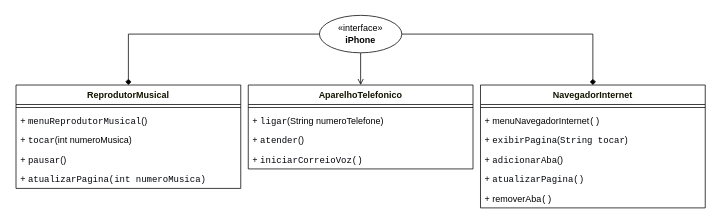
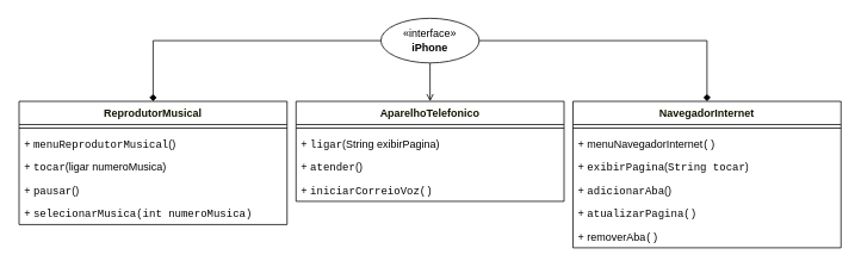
  <mxCell id="0" />
  <mxCell id="1" parent="0" />
  <mxCell id="2" style="edgeStyle=orthogonalEdgeStyle;rounded=0;orthogonalLoop=1;jettySize=auto;html=1;entryX=0.5;entryY=0;entryDx=0;entryDy=0;labelBackgroundColor=default;fontSize=12;endArrow=open;" parent="1" source="5" target="12" edge="1"><mxGeometry relative="1" as="geometry" /></mxCell>
  <mxCell id="3" style="edgeStyle=orthogonalEdgeStyle;rounded=0;orthogonalLoop=1;jettySize=auto;html=1;entryX=0.5;entryY=0;entryDx=0;entryDy=0;labelBackgroundColor=default;fontSize=12;endArrow=diamond;" parent="1" source="5" target="6" edge="1"><mxGeometry relative="1" as="geometry" /></mxCell>
  <mxCell id="4" style="edgeStyle=orthogonalEdgeStyle;rounded=0;orthogonalLoop=1;jettySize=auto;html=1;labelBackgroundColor=default;fontSize=12;endArrow=diamond;" parent="1" source="5" target="17" edge="1"><mxGeometry relative="1" as="geometry" /></mxCell>
  <mxCell id="5" value="«interface»&lt;br style=&quot;font-size: 12px;&quot;&gt;&lt;b style=&quot;font-size: 12px;&quot;&gt;i&lt;/b&gt;&lt;b style=&quot;font-size: 12px;&quot;&gt;Phone&lt;/b&gt;" style="ellipse;html=1;whiteSpace=wrap;labelBackgroundColor=default;fontSize=12;" parent="1" vertex="1"><mxGeometry x="425" y="20" width="110" height="50" as="geometry" /></mxCell>
  <mxCell id="6" value="&lt;span style=&quot;color: rgb(19, 19, 0); font-family: &amp;quot;trebuchet ms&amp;quot;, verdana, arial, sans-serif; font-size: 12px; text-align: start; text-wrap: nowrap;&quot;&gt;ReprodutorMusical&lt;/span&gt;" style="swimlane;fontStyle=1;align=center;verticalAlign=top;childLayout=stackLayout;horizontal=1;startSize=26;horizontalStack=0;resizeParent=1;resizeParentMax=0;resizeLast=0;collapsible=1;marginBottom=0;whiteSpace=wrap;html=1;labelBackgroundColor=default;fontSize=12;" parent="1" vertex="1"><mxGeometry x="20" y="113" width="300" height="138" as="geometry" /></mxCell>
  <mxCell id="7" value="" style="line;strokeWidth=1;fillColor=none;align=left;verticalAlign=middle;spacingTop=-1;spacingLeft=3;spacingRight=3;rotatable=0;labelPosition=right;points=[];portConstraint=eastwest;strokeColor=inherit;labelBackgroundColor=default;fontSize=12;" parent="6" vertex="1"><mxGeometry y="26" width="300" height="8" as="geometry" /></mxCell>
  <mxCell id="8" value="+ &lt;font face=&quot;ui-monospace, SFMono-Regular, SF Mono, Menlo, Consolas, Liberation Mono, monospace&quot; color=&quot;#010409&quot;&gt;&lt;span style=&quot;white-space-collapse: break-spaces;&quot;&gt;menuReprodutorMusical&lt;/span&gt;&lt;/font&gt;()" style="text;strokeColor=none;fillColor=none;align=left;verticalAlign=top;spacingLeft=4;spacingRight=4;overflow=hidden;rotatable=0;points=[[0,0.5],[1,0.5]];portConstraint=eastwest;whiteSpace=wrap;html=1;labelBackgroundColor=default;fontSize=12;" parent="6" vertex="1"><mxGeometry y="34" width="300" height="26" as="geometry" /></mxCell>
- <mxCell id="9" value="+&amp;nbsp;&lt;span style=&quot;color: rgb(1, 4, 9); font-family: ui-monospace, SFMono-Regular, &amp;quot;SF Mono&amp;quot;, Menlo, Consolas, &amp;quot;Liberation Mono&amp;quot;, monospace; font-size: 12px; white-space-collapse: break-spaces;&quot;&gt;tocar&lt;/span&gt;(int numeroMusica)" style="text;strokeColor=none;fillColor=none;align=left;verticalAlign=top;spacingLeft=4;spacingRight=4;overflow=hidden;rotatable=0;points=[[0,0.5],[1,0.5]];portConstraint=eastwest;whiteSpace=wrap;html=1;labelBackgroundColor=default;fontSize=12;" vertex="1" parent="6"><mxGeometry y="60" width="300" height="26" as="geometry" /></mxCell>
+ <mxCell id="9" value="+&amp;nbsp;&lt;span style=&quot;color: rgb(1, 4, 9); font-family: ui-monospace, SFMono-Regular, &amp;quot;SF Mono&amp;quot;, Menlo, Consolas, &amp;quot;Liberation Mono&amp;quot;, monospace; font-size: 12px; white-space-collapse: break-spaces;&quot;&gt;tocar&lt;/span&gt;(ligar numeroMusica)" style="text;strokeColor=none;fillColor=none;align=left;verticalAlign=top;spacingLeft=4;spacingRight=4;overflow=hidden;rotatable=0;points=[[0,0.5],[1,0.5]];portConstraint=eastwest;whiteSpace=wrap;html=1;labelBackgroundColor=default;fontSize=12;" vertex="1" parent="6"><mxGeometry y="60" width="300" height="26" as="geometry" /></mxCell>
  <mxCell id="10" value="+&amp;nbsp;&lt;span style=&quot;color: rgb(1, 4, 9); font-family: ui-monospace, SFMono-Regular, &amp;quot;SF Mono&amp;quot;, Menlo, Consolas, &amp;quot;Liberation Mono&amp;quot;, monospace; font-size: 12px; white-space-collapse: break-spaces;&quot;&gt;pausar&lt;/span&gt;()" style="text;strokeColor=none;fillColor=none;align=left;verticalAlign=top;spacingLeft=4;spacingRight=4;overflow=hidden;rotatable=0;points=[[0,0.5],[1,0.5]];portConstraint=eastwest;whiteSpace=wrap;html=1;labelBackgroundColor=default;fontSize=12;" parent="6" vertex="1"><mxGeometry y="86" width="300" height="26" as="geometry" /></mxCell>
- <mxCell id="11" value="+&amp;nbsp;&lt;span style=&quot;color: rgb(1, 4, 9); font-family: ui-monospace, SFMono-Regular, &amp;quot;SF Mono&amp;quot;, Menlo, Consolas, &amp;quot;Liberation Mono&amp;quot;, monospace; font-size: 12px; white-space-collapse: break-spaces;&quot;&gt;atualizarPagina(int n&lt;/span&gt;&lt;span style=&quot;color: rgb(1, 4, 9); font-family: ui-monospace, SFMono-Regular, &amp;quot;SF Mono&amp;quot;, Menlo, Consolas, &amp;quot;Liberation Mono&amp;quot;, monospace; font-size: 12px; white-space-collapse: break-spaces;&quot;&gt;umeroMusica)&lt;/span&gt;" style="text;strokeColor=none;fillColor=none;align=left;verticalAlign=top;spacingLeft=4;spacingRight=4;overflow=hidden;rotatable=0;points=[[0,0.5],[1,0.5]];portConstraint=eastwest;whiteSpace=wrap;html=1;labelBackgroundColor=default;fontSize=12;" parent="6" vertex="1"><mxGeometry y="112" width="300" height="26" as="geometry" /></mxCell>
+ <mxCell id="11" value="+&amp;nbsp;&lt;span style=&quot;color: rgb(1, 4, 9); font-family: ui-monospace, SFMono-Regular, &amp;quot;SF Mono&amp;quot;, Menlo, Consolas, &amp;quot;Liberation Mono&amp;quot;, monospace; font-size: 12px; white-space-collapse: break-spaces;&quot;&gt;selecionarMusica(int n&lt;/span&gt;&lt;span style=&quot;color: rgb(1, 4, 9); font-family: ui-monospace, SFMono-Regular, &amp;quot;SF Mono&amp;quot;, Menlo, Consolas, &amp;quot;Liberation Mono&amp;quot;, monospace; font-size: 12px; white-space-collapse: break-spaces;&quot;&gt;umeroMusica)&lt;/span&gt;" style="text;strokeColor=none;fillColor=none;align=left;verticalAlign=top;spacingLeft=4;spacingRight=4;overflow=hidden;rotatable=0;points=[[0,0.5],[1,0.5]];portConstraint=eastwest;whiteSpace=wrap;html=1;labelBackgroundColor=default;fontSize=12;" parent="6" vertex="1"><mxGeometry y="112" width="300" height="26" as="geometry" /></mxCell>
  <mxCell id="12" value="&lt;div style=&quot;text-align: start; font-size: 12px;&quot;&gt;&lt;font style=&quot;font-size: 12px;&quot; face=&quot;trebuchet ms, verdana, arial, sans-serif&quot; color=&quot;#131300&quot;&gt;&lt;span style=&quot;font-size: 12px; text-wrap: nowrap;&quot;&gt;AparelhoTelefonico&lt;/span&gt;&lt;/font&gt;&lt;/div&gt;" style="swimlane;fontStyle=1;align=center;verticalAlign=top;childLayout=stackLayout;horizontal=1;startSize=26;horizontalStack=0;resizeParent=1;resizeParentMax=0;resizeLast=0;collapsible=1;marginBottom=0;whiteSpace=wrap;html=1;labelBackgroundColor=default;fontSize=12;" parent="1" vertex="1"><mxGeometry x="330" y="113" width="300" height="112" as="geometry" /></mxCell>
  <mxCell id="13" value="" style="line;strokeWidth=1;fillColor=none;align=left;verticalAlign=middle;spacingTop=-1;spacingLeft=3;spacingRight=3;rotatable=0;labelPosition=right;points=[];portConstraint=eastwest;strokeColor=inherit;labelBackgroundColor=default;fontSize=12;" parent="12" vertex="1"><mxGeometry y="26" width="300" height="8" as="geometry" /></mxCell>
- <mxCell id="14" value="+&amp;nbsp;&lt;span style=&quot;color: rgb(1, 4, 9); font-family: ui-monospace, SFMono-Regular, &amp;quot;SF Mono&amp;quot;, Menlo, Consolas, &amp;quot;Liberation Mono&amp;quot;, monospace; font-size: 12px; white-space-collapse: break-spaces;&quot;&gt;ligar&lt;/span&gt;(String numeroTelefone)" style="text;strokeColor=none;fillColor=none;align=left;verticalAlign=top;spacingLeft=4;spacingRight=4;overflow=hidden;rotatable=0;points=[[0,0.5],[1,0.5]];portConstraint=eastwest;whiteSpace=wrap;html=1;labelBackgroundColor=default;fontSize=12;" parent="12" vertex="1"><mxGeometry y="34" width="300" height="26" as="geometry" /></mxCell>
+ <mxCell id="14" value="+&amp;nbsp;&lt;span style=&quot;color: rgb(1, 4, 9); font-family: ui-monospace, SFMono-Regular, &amp;quot;SF Mono&amp;quot;, Menlo, Consolas, &amp;quot;Liberation Mono&amp;quot;, monospace; font-size: 12px; white-space-collapse: break-spaces;&quot;&gt;ligar&lt;/span&gt;(String exibirPagina)" style="text;strokeColor=none;fillColor=none;align=left;verticalAlign=top;spacingLeft=4;spacingRight=4;overflow=hidden;rotatable=0;points=[[0,0.5],[1,0.5]];portConstraint=eastwest;whiteSpace=wrap;html=1;labelBackgroundColor=default;fontSize=12;" parent="12" vertex="1"><mxGeometry y="34" width="300" height="26" as="geometry" /></mxCell>
  <mxCell id="15" value="+&amp;nbsp;&lt;span style=&quot;color: rgb(1, 4, 9); font-family: ui-monospace, SFMono-Regular, &amp;quot;SF Mono&amp;quot;, Menlo, Consolas, &amp;quot;Liberation Mono&amp;quot;, monospace; font-size: 12px; white-space-collapse: break-spaces;&quot;&gt;atender&lt;/span&gt;()" style="text;strokeColor=none;fillColor=none;align=left;verticalAlign=top;spacingLeft=4;spacingRight=4;overflow=hidden;rotatable=0;points=[[0,0.5],[1,0.5]];portConstraint=eastwest;whiteSpace=wrap;html=1;labelBackgroundColor=default;fontSize=12;" parent="12" vertex="1"><mxGeometry y="60" width="300" height="26" as="geometry" /></mxCell>
  <mxCell id="16" value="+&amp;nbsp;&lt;span style=&quot;color: rgb(1, 4, 9); font-family: ui-monospace, SFMono-Regular, &amp;quot;SF Mono&amp;quot;, Menlo, Consolas, &amp;quot;Liberation Mono&amp;quot;, monospace; font-size: 12px; white-space-collapse: break-spaces;&quot;&gt;iniciarCorreioVoz&lt;/span&gt;&lt;span style=&quot;color: rgb(1, 4, 9); font-family: ui-monospace, SFMono-Regular, &amp;quot;SF Mono&amp;quot;, Menlo, Consolas, &amp;quot;Liberation Mono&amp;quot;, monospace; font-size: 12px; white-space-collapse: break-spaces;&quot;&gt;(&lt;/span&gt;&lt;span style=&quot;color: rgb(1, 4, 9); font-family: ui-monospace, SFMono-Regular, &amp;quot;SF Mono&amp;quot;, Menlo, Consolas, &amp;quot;Liberation Mono&amp;quot;, monospace; font-size: 12px; white-space-collapse: break-spaces;&quot;&gt;)&lt;/span&gt;" style="text;strokeColor=none;fillColor=none;align=left;verticalAlign=top;spacingLeft=4;spacingRight=4;overflow=hidden;rotatable=0;points=[[0,0.5],[1,0.5]];portConstraint=eastwest;whiteSpace=wrap;html=1;labelBackgroundColor=default;fontSize=12;" parent="12" vertex="1"><mxGeometry y="86" width="300" height="26" as="geometry" /></mxCell>
  <mxCell id="17" value="&lt;div style=&quot;text-align: start; font-size: 12px;&quot;&gt;&lt;span style=&quot;color: rgb(19, 19, 0); font-family: &amp;quot;trebuchet ms&amp;quot;, verdana, arial, sans-serif; font-size: 12px; text-wrap: nowrap;&quot;&gt;NavegadorInternet&lt;/span&gt;&lt;br style=&quot;font-size: 12px;&quot;&gt;&lt;/div&gt;" style="swimlane;fontStyle=1;align=center;verticalAlign=top;childLayout=stackLayout;horizontal=1;startSize=26;horizontalStack=0;resizeParent=1;resizeParentMax=0;resizeLast=0;collapsible=1;marginBottom=0;whiteSpace=wrap;html=1;labelBackgroundColor=default;fontSize=12;" parent="1" vertex="1"><mxGeometry x="640" y="113" width="300" height="164" as="geometry" /></mxCell>
  <mxCell id="18" value="" style="line;strokeWidth=1;fillColor=none;align=left;verticalAlign=middle;spacingTop=-1;spacingLeft=3;spacingRight=3;rotatable=0;labelPosition=right;points=[];portConstraint=eastwest;strokeColor=inherit;labelBackgroundColor=default;fontSize=12;" parent="17" vertex="1"><mxGeometry y="26" width="300" height="8" as="geometry" /></mxCell>
  <mxCell id="19" value="+ menuNavegadorInternet&lt;span style=&quot;color: rgb(1, 4, 9); font-family: ui-monospace, SFMono-Regular, &amp;quot;SF Mono&amp;quot;, Menlo, Consolas, &amp;quot;Liberation Mono&amp;quot;, monospace; font-size: 12px; white-space-collapse: break-spaces;&quot;&gt;(&lt;/span&gt;&lt;span style=&quot;color: rgb(1, 4, 9); font-family: ui-monospace, SFMono-Regular, &amp;quot;SF Mono&amp;quot;, Menlo, Consolas, &amp;quot;Liberation Mono&amp;quot;, monospace; font-size: 12px; white-space-collapse: break-spaces;&quot;&gt;)&lt;/span&gt;" style="text;strokeColor=none;fillColor=none;align=left;verticalAlign=top;spacingLeft=4;spacingRight=4;overflow=hidden;rotatable=0;points=[[0,0.5],[1,0.5]];portConstraint=eastwest;whiteSpace=wrap;html=1;labelBackgroundColor=default;fontSize=12;" vertex="1" parent="17"><mxGeometry y="34" width="300" height="26" as="geometry" /></mxCell>
  <mxCell id="20" value="+&amp;nbsp;&lt;span style=&quot;color: rgb(1, 4, 9); font-family: ui-monospace, SFMono-Regular, &amp;quot;SF Mono&amp;quot;, Menlo, Consolas, &amp;quot;Liberation Mono&amp;quot;, monospace; font-size: 12px; white-space-collapse: break-spaces;&quot;&gt;exibirPagina&lt;/span&gt;(&lt;span style=&quot;color: rgb(1, 4, 9); font-family: ui-monospace, SFMono-Regular, &amp;quot;SF Mono&amp;quot;, Menlo, Consolas, &amp;quot;Liberation Mono&amp;quot;, monospace; font-size: 12px; white-space-collapse: break-spaces;&quot;&gt;String tocar&lt;/span&gt;)" style="text;strokeColor=none;fillColor=none;align=left;verticalAlign=top;spacingLeft=4;spacingRight=4;overflow=hidden;rotatable=0;points=[[0,0.5],[1,0.5]];portConstraint=eastwest;whiteSpace=wrap;html=1;labelBackgroundColor=default;fontSize=12;" parent="17" vertex="1"><mxGeometry y="60" width="300" height="26" as="geometry" /></mxCell>
  <mxCell id="21" value="+&amp;nbsp;&lt;span style=&quot;color: rgb(1, 4, 9); font-family: ui-monospace, SFMono-Regular, &amp;quot;SF Mono&amp;quot;, Menlo, Consolas, &amp;quot;Liberation Mono&amp;quot;, monospace; font-size: 12px; white-space-collapse: break-spaces;&quot;&gt;adicionarAba&lt;/span&gt;()" style="text;strokeColor=none;fillColor=none;align=left;verticalAlign=top;spacingLeft=4;spacingRight=4;overflow=hidden;rotatable=0;points=[[0,0.5],[1,0.5]];portConstraint=eastwest;whiteSpace=wrap;html=1;labelBackgroundColor=default;fontSize=12;" parent="17" vertex="1"><mxGeometry y="86" width="300" height="26" as="geometry" /></mxCell>
  <mxCell id="22" value="+&amp;nbsp;&lt;span style=&quot;color: rgb(1, 4, 9); font-family: ui-monospace, SFMono-Regular, &amp;quot;SF Mono&amp;quot;, Menlo, Consolas, &amp;quot;Liberation Mono&amp;quot;, monospace; font-size: 12px; white-space-collapse: break-spaces;&quot;&gt;atualizarPagina&lt;/span&gt;&lt;span style=&quot;color: rgb(1, 4, 9); font-family: ui-monospace, SFMono-Regular, &amp;quot;SF Mono&amp;quot;, Menlo, Consolas, &amp;quot;Liberation Mono&amp;quot;, monospace; font-size: 12px; white-space-collapse: break-spaces;&quot;&gt;(&lt;/span&gt;&lt;span style=&quot;color: rgb(1, 4, 9); font-family: ui-monospace, SFMono-Regular, &amp;quot;SF Mono&amp;quot;, Menlo, Consolas, &amp;quot;Liberation Mono&amp;quot;, monospace; font-size: 12px; white-space-collapse: break-spaces;&quot;&gt;)&lt;/span&gt;" style="text;strokeColor=none;fillColor=none;align=left;verticalAlign=top;spacingLeft=4;spacingRight=4;overflow=hidden;rotatable=0;points=[[0,0.5],[1,0.5]];portConstraint=eastwest;whiteSpace=wrap;html=1;labelBackgroundColor=default;fontSize=12;" parent="17" vertex="1"><mxGeometry y="112" width="300" height="26" as="geometry" /></mxCell>
  <mxCell id="23" value="+ removerAba&lt;span style=&quot;color: rgb(1, 4, 9); font-family: ui-monospace, SFMono-Regular, &amp;quot;SF Mono&amp;quot;, Menlo, Consolas, &amp;quot;Liberation Mono&amp;quot;, monospace; font-size: 12px; white-space-collapse: break-spaces;&quot;&gt;(&lt;/span&gt;&lt;span style=&quot;color: rgb(1, 4, 9); font-family: ui-monospace, SFMono-Regular, &amp;quot;SF Mono&amp;quot;, Menlo, Consolas, &amp;quot;Liberation Mono&amp;quot;, monospace; font-size: 12px; white-space-collapse: break-spaces;&quot;&gt;)&lt;/span&gt;" style="text;strokeColor=none;fillColor=none;align=left;verticalAlign=top;spacingLeft=4;spacingRight=4;overflow=hidden;rotatable=0;points=[[0,0.5],[1,0.5]];portConstraint=eastwest;whiteSpace=wrap;html=1;labelBackgroundColor=default;fontSize=12;" parent="17" vertex="1"><mxGeometry y="138" width="300" height="26" as="geometry" /></mxCell>
